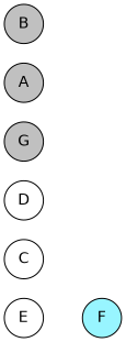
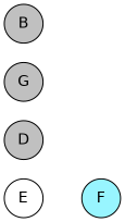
  graph {
    mindist=.1
    rankdir=LR
    node [fillcolor=white fontname=Helvetica margin=0 shape=circle style=filled]
    edge [style=invis]
    E
    F [fillcolor=cadetblue1]
-   C
-   D
+   D [fillcolor=gray]
    G [fillcolor=gray]
-   A [fillcolor=gray]
    B [fillcolor=gray]
    subgraph sub_1 {
      E
      F
    }
    E -- F
    F -- F
  }
